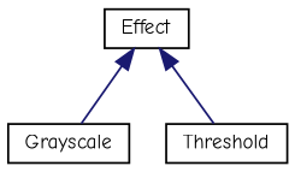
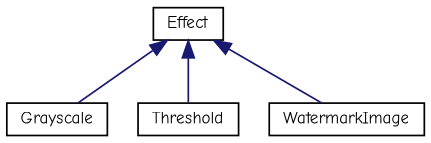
  digraph {
    fontname="Comic Neue"
    rankdir=TB
    node [color=black fillcolor=white fontname="Comic Neue" fontsize=10 shape=record style=filled]
    edge [color=midnightblue dir=back fontname="Comic Neue" fontsize=10 labelfontname=Helvetica labelfontsize=10 style=solid]
    n1 [height=0.2 label=Effect width=0.4]
    n2 [height=0.2 label=Grayscale width=0.4]
    n3 [height=0.2 label=Threshold width=0.4]
+   n4 [height=0.2 label=WatermarkImage width=0.4]
    n1 -> n2
    n1 -> n3
+   n1 -> n4
  }
